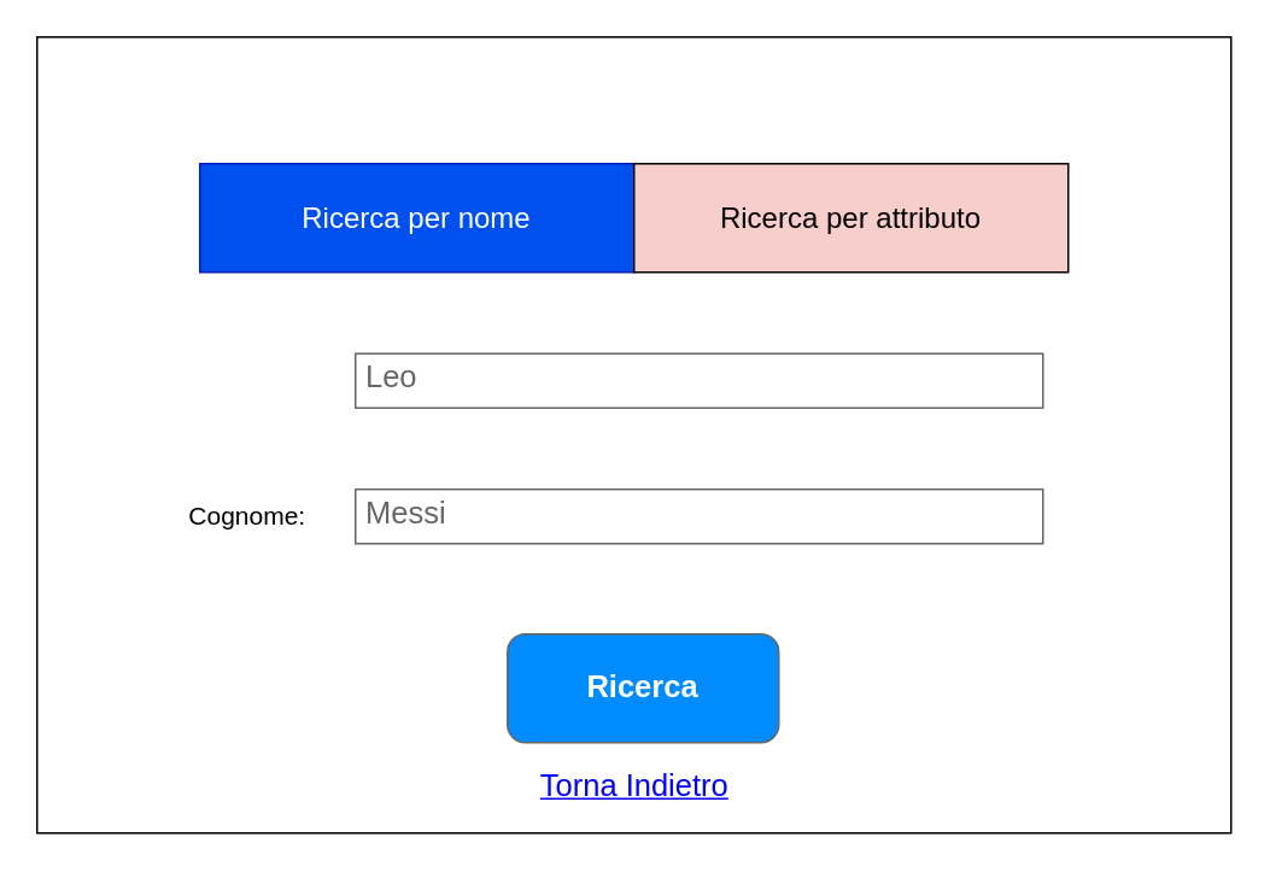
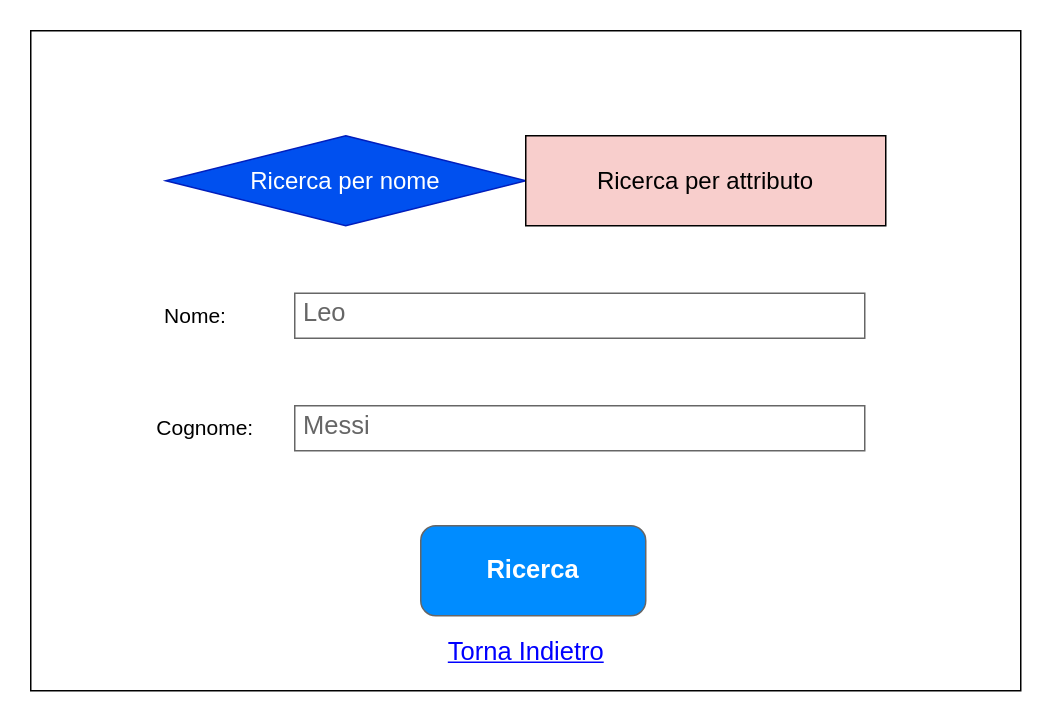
  <mxCell id="0" />
  <mxCell id="1" parent="0" />
  <mxCell id="2" value="" style="rounded=0;whiteSpace=wrap;html=1;" parent="1" vertex="1"><mxGeometry x="20" y="20" width="660" height="440" as="geometry" /></mxCell>
- <mxCell id="3" value="&lt;font size=&quot;3&quot;&gt;Ricerca per nome&lt;/font&gt;" style="rounded=0;whiteSpace=wrap;html=1;fillColor=#0050ef;strokeColor=#001DBC;fontColor=#ffffff;" parent="1" vertex="1"><mxGeometry x="110" y="90" width="240" height="60" as="geometry" /></mxCell>
+ <mxCell id="3" value="&lt;font size=&quot;3&quot;&gt;Ricerca per nome&lt;/font&gt;" style="rhombus;whiteSpace=wrap;html=1;fillColor=#0050ef;strokeColor=#001DBC;fontColor=#ffffff;" parent="1" vertex="1"><mxGeometry x="110" y="90" width="240" height="60" as="geometry" /></mxCell>
  <mxCell id="4" value="&lt;font size=&quot;3&quot;&gt;Ricerca per attributo&lt;/font&gt;" style="rounded=0;whiteSpace=wrap;html=1;fillColor=#f8cecc;" parent="1" vertex="1"><mxGeometry x="350" y="90" width="240" height="60" as="geometry" /></mxCell>
+ <mxCell id="5" value="&lt;font style=&quot;font-size: 14px&quot;&gt;&lt;font&gt;Nome&lt;/font&gt;:&lt;/font&gt;" style="text;html=1;strokeColor=none;fillColor=none;align=center;verticalAlign=middle;whiteSpace=wrap;rounded=0;" parent="1" vertex="1"><mxGeometry x="95" y="195" width="70" height="30" as="geometry" /></mxCell>
  <mxCell id="6" value="&lt;font style=&quot;font-size: 14px&quot;&gt;Cognome:&lt;/font&gt;" style="text;html=1;align=center;verticalAlign=middle;resizable=0;points=[];autosize=1;" parent="1" vertex="1"><mxGeometry x="96" y="275" width="80" height="20" as="geometry" /></mxCell>
  <mxCell id="7" value="Messi" style="strokeWidth=1;shadow=0;dashed=0;align=center;html=1;shape=mxgraph.mockup.text.textBox;fontColor=#666666;align=left;fontSize=17;spacingLeft=4;spacingTop=-3;strokeColor=#666666;mainText=" parent="1" vertex="1"><mxGeometry x="196" y="270" width="380" height="30" as="geometry" /></mxCell>
  <mxCell id="8" value="Leo" style="strokeWidth=1;shadow=0;dashed=0;align=center;html=1;shape=mxgraph.mockup.text.textBox;fontColor=#666666;align=left;fontSize=17;spacingLeft=4;spacingTop=-3;strokeColor=#666666;mainText=" parent="1" vertex="1"><mxGeometry x="196" y="195" width="380" height="30" as="geometry" /></mxCell>
  <mxCell id="9" value="Ricerca" style="strokeWidth=1;shadow=0;dashed=0;align=center;html=1;shape=mxgraph.mockup.buttons.button;strokeColor=#666666;fontColor=#ffffff;mainText=;buttonStyle=round;fontSize=17;fontStyle=1;fillColor=#008cff;whiteSpace=wrap;" parent="1" vertex="1"><mxGeometry x="280" y="350" width="150" height="60" as="geometry" /></mxCell>
  <mxCell id="10" value="Torna Indietro" style="shape=rectangle;strokeColor=none;fillColor=none;linkText=;fontSize=17;fontColor=#0000ff;fontStyle=4;html=1;align=center;" vertex="1" parent="1"><mxGeometry x="275" y="420" width="150" height="30" as="geometry" /></mxCell>
